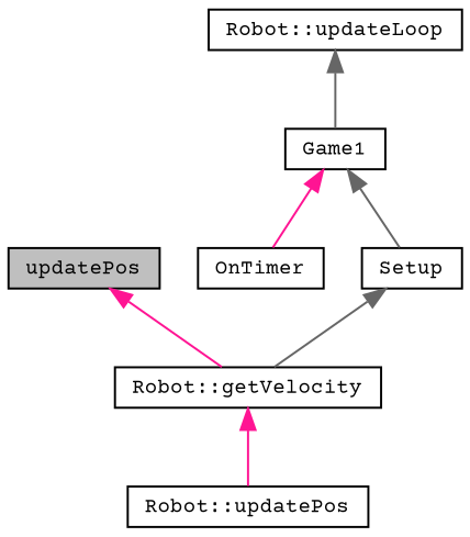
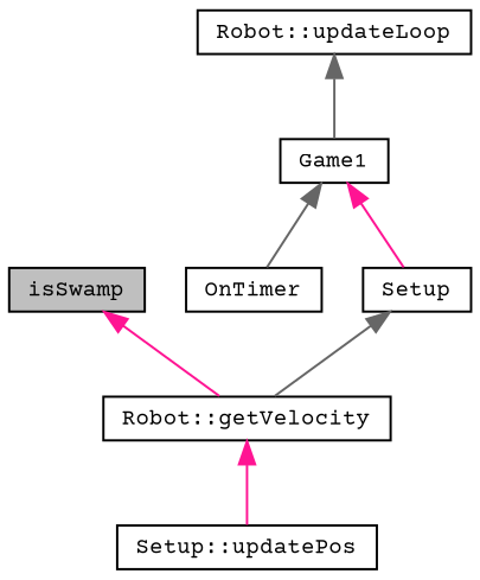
  digraph {
    fontname="Courier Prime"
    rankdir=TB
    node [color=black fillcolor=white fontname="Courier Prime" fontsize=10 shape=record style=filled]
    edge [color=deeppink dir=back fontname="Courier Prime" fontsize=10 labelfontname=Helvetica labelfontsize=10 style=solid]
-   n1 [fillcolor=grey75 fontcolor=black height=0.2 label=updatePos width=0.4]
+   n1 [fillcolor=grey75 fontcolor=black height=0.2 label=isSwamp width=0.4]
    n2 [height=0.2 label="Robot::getVelocity" width=0.4]
-   n3 [height=0.2 label="Robot::updatePos" width=0.4]
+   n3 [height=0.2 label="Setup::updatePos" width=0.4]
    n4 [height=0.2 label="Robot::updateLoop" width=0.4]
    n5 [height=0.2 label=Game1 width=0.4]
    n6 [height=0.2 label=OnTimer width=0.4]
    n7 [height=0.2 label=Setup width=0.4]
    n1 -> n2
    n2 -> n3
    n4 -> n5 [color=gray40]
-   n5 -> n6
-   n5 -> n7 [color=gray40]
+   n5 -> n6 [color=gray40]
+   n5 -> n7
    n7 -> n2 [color=gray40]
  }
